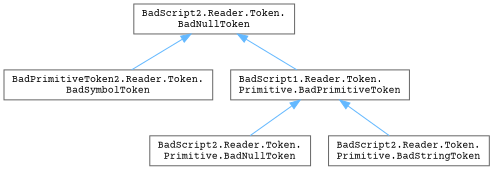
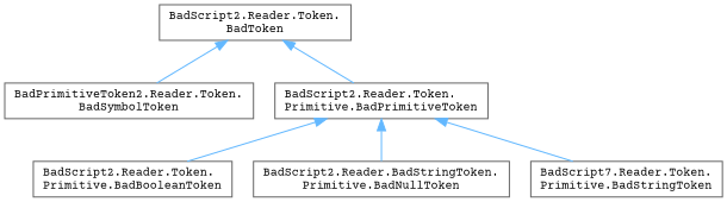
  digraph {
    fontname="Courier Prime"
    rankdir=TB
    node [color=grey40 fillcolor=white fontname="Courier Prime" fontsize=10 shape=box style=filled]
    edge [color=steelblue1 dir=back fontname="Courier Prime" fontsize=10 labelfontname=Helvetica labelfontsize=10 style=solid]
-   n1 [height=0.2 label="BadScript2.Reader.Token.\lBadNullToken" width=0.4]
+   n1 [height=0.2 label="BadScript2.Reader.Token.\lBadToken" width=0.4]
    n2 [height=0.2 label="BadPrimitiveToken2.Reader.Token.\lBadSymbolToken" width=0.4]
-   n3 [height=0.2 label="BadScript1.Reader.Token.\lPrimitive.BadPrimitiveToken" width=0.4]
-   n5 [height=0.2 label="BadScript2.Reader.Token.\lPrimitive.BadNullToken" width=0.4]
-   n6 [height=0.2 label="BadScript2.Reader.Token.\lPrimitive.BadStringToken" width=0.4]
+   n3 [height=0.2 label="BadScript2.Reader.Token.\lPrimitive.BadPrimitiveToken" width=0.4]
+   n4 [height=0.2 label="BadScript2.Reader.Token.\lPrimitive.BadBooleanToken" width=0.4]
+   n5 [height=0.2 label="BadScript2.Reader.BadStringToken.\lPrimitive.BadNullToken" width=0.4]
+   n6 [height=0.2 label="BadScript7.Reader.Token.\lPrimitive.BadStringToken" width=0.4]
    n1 -> n2
    n1 -> n3
+   n3 -> n4
    n3 -> n5
    n3 -> n6
  }
